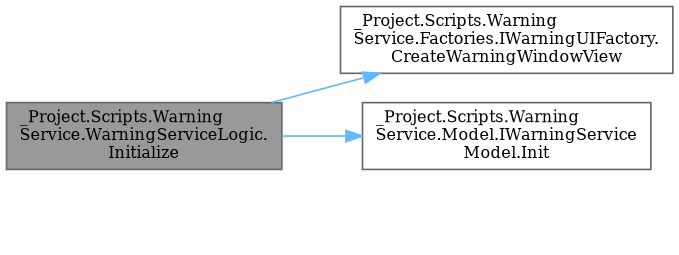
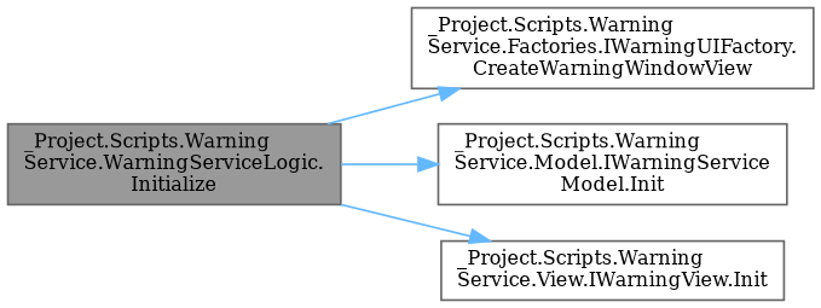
  digraph {
    rankdir=LR
    fontname="DejaVu Serif"
    node [color=grey40 fillcolor=white fontname="DejaVu Serif" fontsize=10 shape=box style=filled]
    edge [color=steelblue1 fontname="DejaVu Serif" fontsize=10 labelfontname=Helvetica labelfontsize=10 style=solid]
    n1 [color=gray40 fillcolor=grey60 fontcolor=black height=0.2 label="_Project.Scripts.Warning\lService.WarningServiceLogic.\lInitialize" width=0.4]
    n2 [height=0.2 label="_Project.Scripts.Warning\lService.Factories.IWarningUIFactory.\lCreateWarningWindowView" width=0.4]
    n3 [height=0.2 label="_Project.Scripts.Warning\lService.Model.IWarningService\lModel.Init" width=0.4]
+   n4 [height=0.2 label="_Project.Scripts.Warning\lService.View.IWarningView.Init" width=0.4]
    n1 -> n2
    n1 -> n3
+   n1 -> n4
  }
